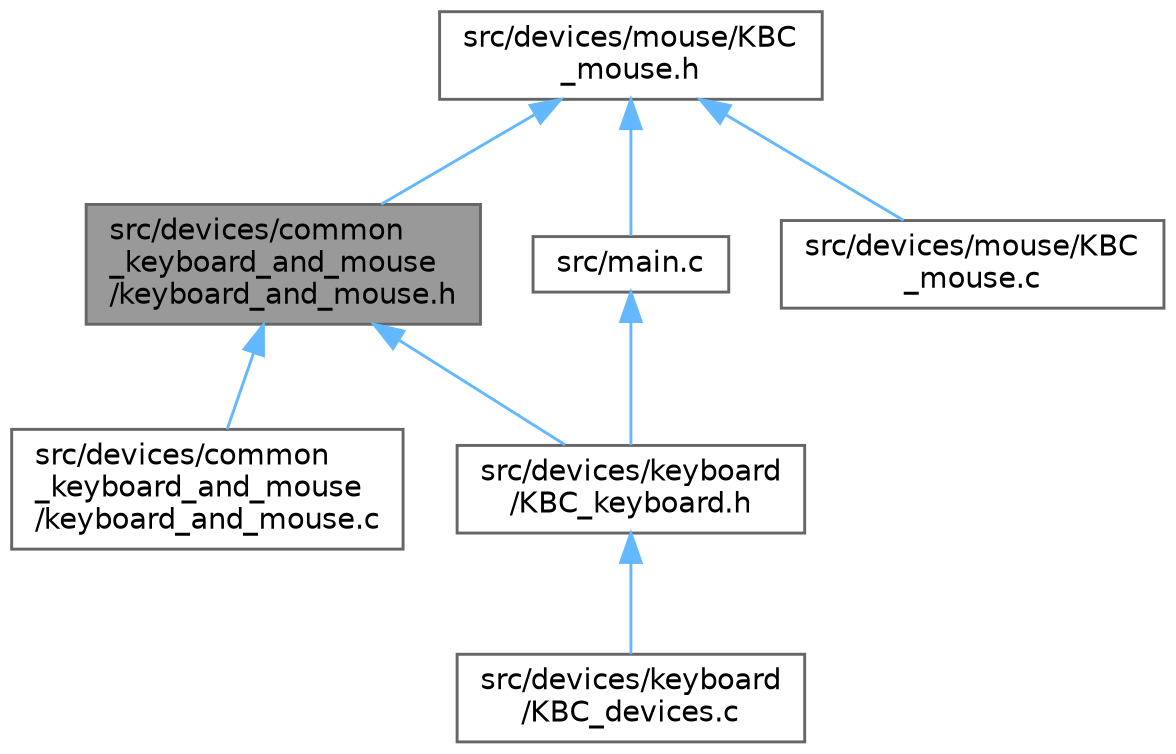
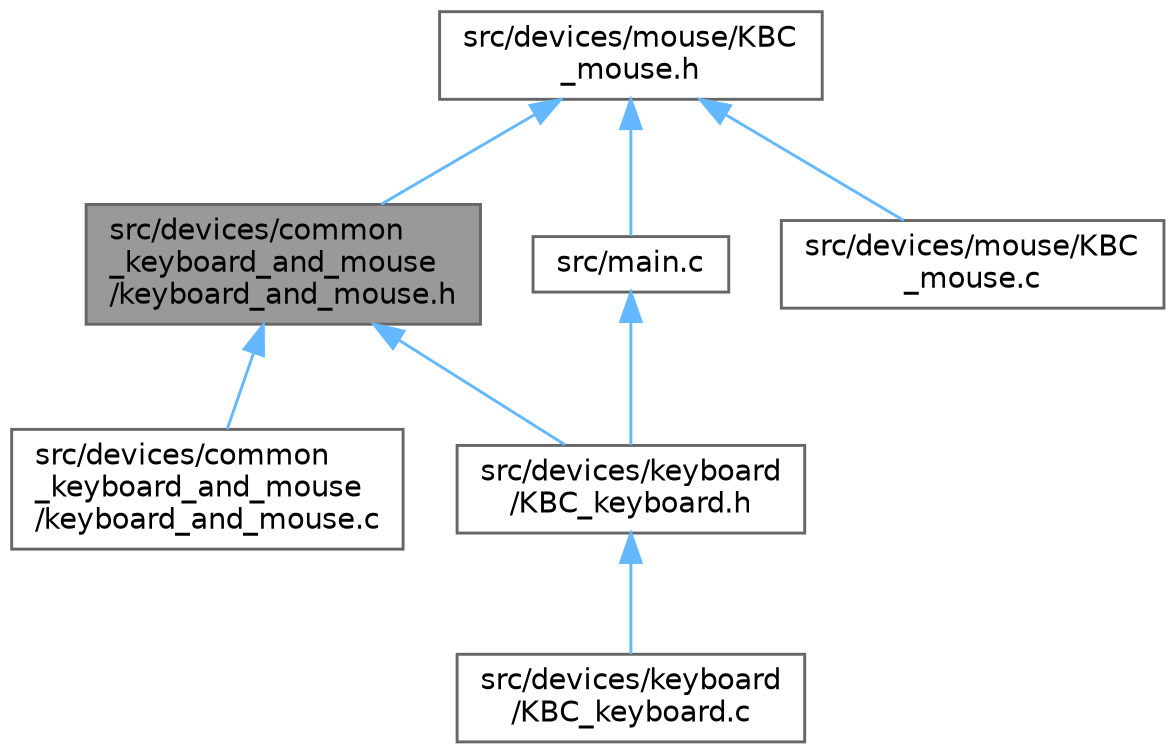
  digraph {
    node [color=grey40 fillcolor=white fontname=Helvetica fontsize=10 shape=box style=filled]
    edge [color=steelblue1 dir=back fontname=Helvetica fontsize=10 labelfontname=Helvetica labelfontsize=10 style=solid]
    n1 [color=gray40 fillcolor=grey60 fontcolor=black height=0.2 label="src/devices/common\l_keyboard_and_mouse\l/keyboard_and_mouse.h" width=0.4]
    n2 [height=0.2 label="src/devices/common\l_keyboard_and_mouse\l/keyboard_and_mouse.c" width=0.4]
    n3 [height=0.2 label="src/devices/keyboard\l/KBC_keyboard.h" width=0.4]
-   n4 [height=0.2 label="src/devices/keyboard\l/KBC_devices.c" width=0.4]
+   n4 [height=0.2 label="src/devices/keyboard\l/KBC_keyboard.c" width=0.4]
    n5 [height=0.2 label="src/devices/mouse/KBC\l_mouse.h" width=0.4]
    n6 [height=0.2 label="src/main.c" width=0.4]
    n7 [height=0.2 label="src/devices/mouse/KBC\l_mouse.c" width=0.4]
    n1 -> n2
    n1 -> n3
    n3 -> n4
    n5 -> n1
    n5 -> n6
    n5 -> n7
    n6 -> n3
  }
